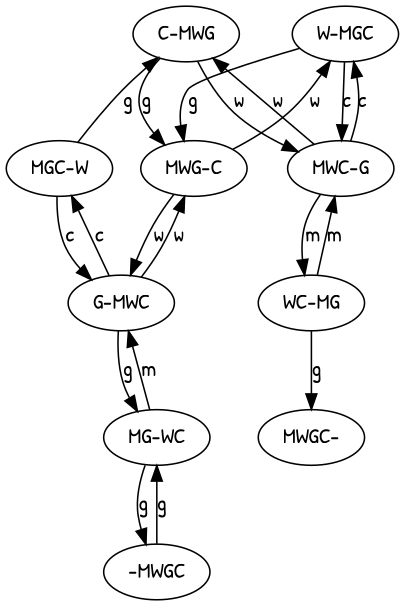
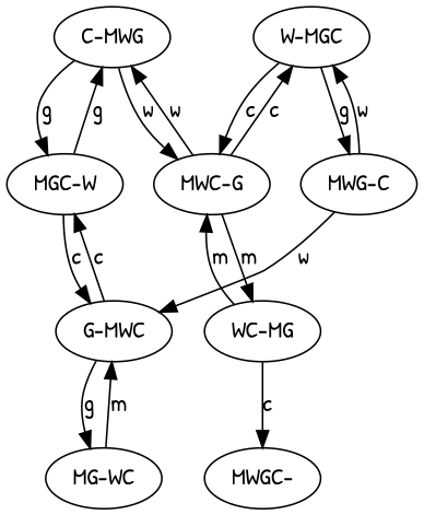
  digraph {
    fontname="Patrick Hand"
    node [fontname="Patrick Hand"]
    edge [fontname="Patrick Hand"]
    n1 [label="C-MWG"]
    n2 [label="W-MGC"]
    n3 [label="MGC-W"]
    n4 [label="MWG-C"]
    n5 [label="MWC-G"]
    n6 [label="G-MWC"]
    n7 [label="MWGC-"]
    n8 [label="WC-MG"]
    n9 [label="MG-WC"]
-   n10 [label="-MWGC"]
    subgraph sub_1 {
      rank=same
      n1
      n2
    }
    subgraph sub_2 {
      rank=same
      n3
      n4
    }
-   n1 -> n4 [label=g]
+   n1 -> n3 [label=g]
    n1 -> n5 [label=w]
    n2 -> n4 [label=g]
    n2 -> n5 [label=c]
    n3 -> n1 [label=g]
    n3 -> n6 [label=c]
    n4 -> n2 [label=w]
    n4 -> n6 [label=w]
    n5 -> n1 [label=w]
    n5 -> n2 [label=c]
    n5 -> n8 [label=m]
    n6 -> n3 [label=c]
-   n6 -> n4 [label=w]
    n6 -> n9 [label=g]
    n8 -> n5 [label=m]
-   n8 -> n7 [label=g]
+   n8 -> n7 [label=c]
    n9 -> n6 [label=m]
-   n9 -> n10 [label=g]
-   n10 -> n9 [label=g]
  }
